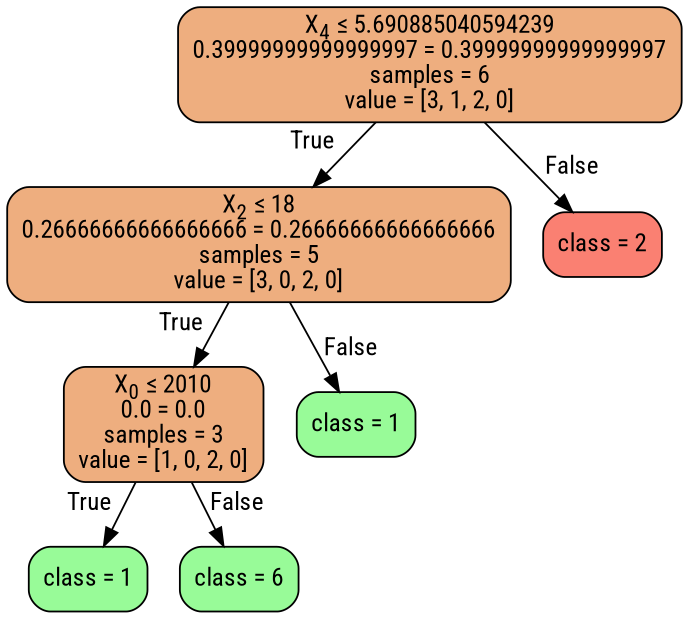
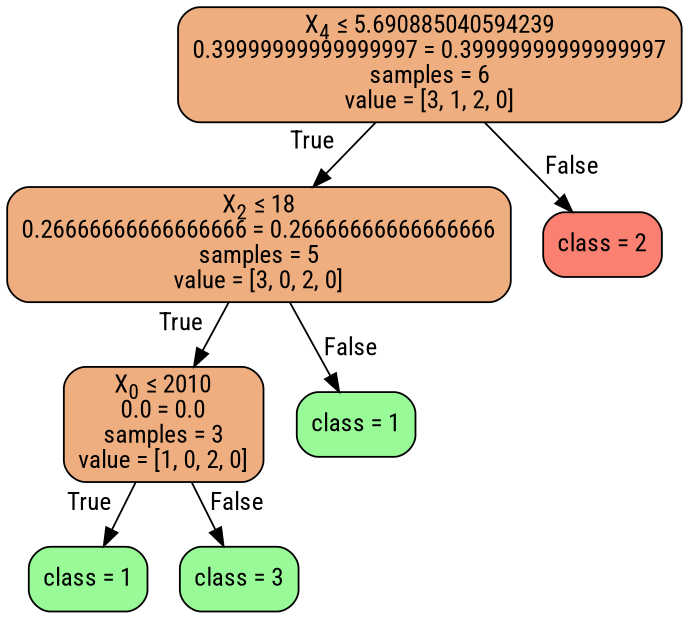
  digraph {
    fontname="Roboto Condensed"
    node [color=black fillcolor="#e58139a4" fontname="Roboto Condensed" shape=box style="filled, rounded"]
    edge [fontname="Roboto Condensed" headlabel=True labelangle=45 labeldistance=2.5]
    n1 [label=<X<SUB>4</SUB> &le; 5.690885040594239<br/>0.39999999999999997 = 0.39999999999999997<br/>samples = 6<br/>value = [3, 1, 2, 0]>]
    n2 [label=<X<SUB>2</SUB> &le; 18<br/>0.26666666666666666 = 0.26666666666666666<br/>samples = 5<br/>value = [3, 0, 2, 0]>]
    n3 [fillcolor=salmon label="class = 2"]
    n4 [label=<X<SUB>0</SUB> &le; 2010<br/>0.0 = 0.0<br/>samples = 3<br/>value = [1, 0, 2, 0]>]
    n5 [fillcolor=palegreen label="class = 1"]
    n6 [fillcolor=palegreen label="class = 1"]
-   n7 [fillcolor=palegreen label="class = 6"]
+   n7 [fillcolor=palegreen label="class = 3"]
    n1 -> n2
    n1 -> n3 [headlabel=False labelangle=-45]
    n2 -> n4
    n2 -> n5 [headlabel=False labelangle=-45]
    n4 -> n6
    n4 -> n7 [headlabel=False labelangle=-45]
  }
